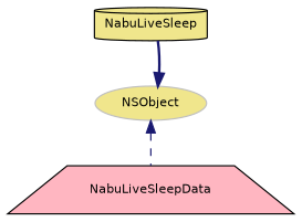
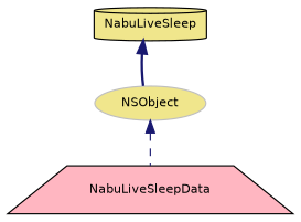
  digraph {
    node [color=black fillcolor=khaki fontname=Helvetica fontsize=10 style=filled]
    edge [color=midnightblue dir=back fontname=Helvetica fontsize=10 labelfontname=Helvetica labelfontsize=10]
    n1 [fontcolor=black height=0.2 label=NabuLiveSleep shape=cylinder width=0.4]
    n2 [color=grey75 height=0.2 label=NSObject shape=ellipse width=0.4]
    n3 [fillcolor=lightpink height=0.2 label=NabuLiveSleepData shape=trapezium width=0.4]
-   n2 -> n1 [style=bold]
+   n1 -> n2 [style=bold]
    n2 -> n3 [style=dashed]
  }
